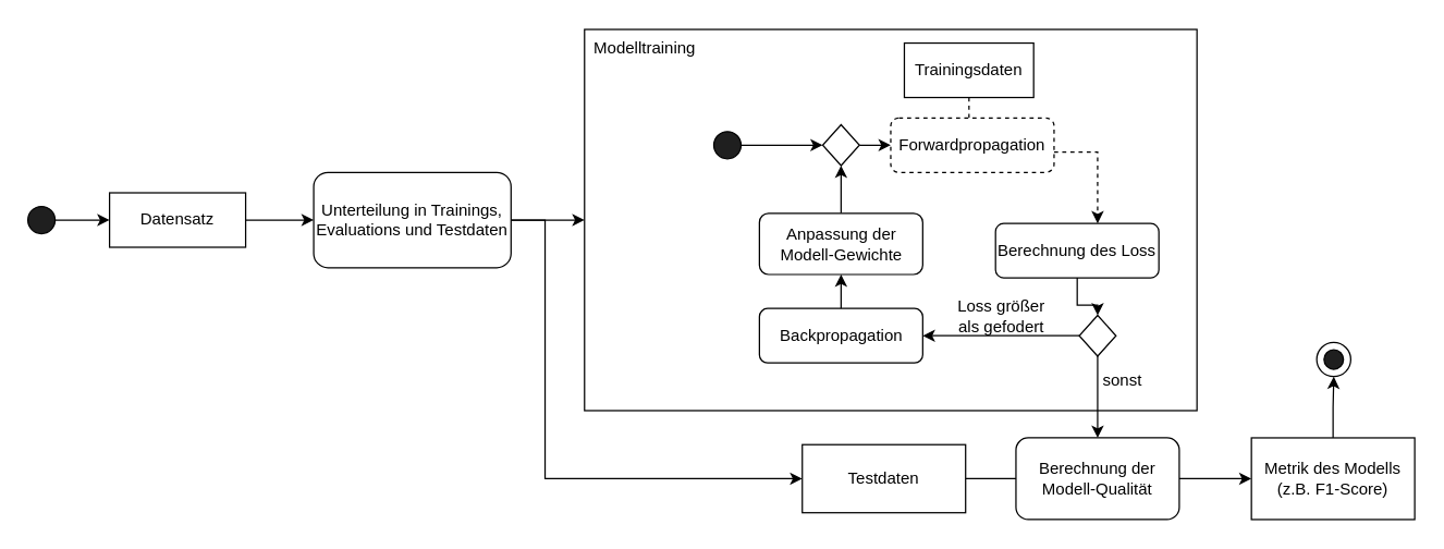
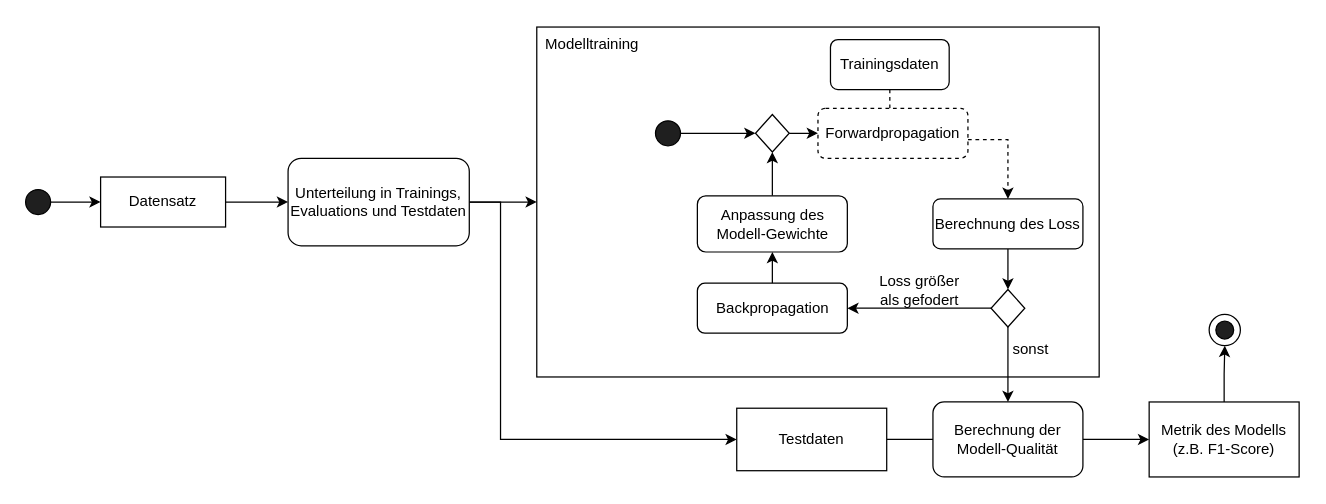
  <mxCell id="0" />
  <mxCell id="1" parent="0" />
  <mxCell id="2" value="" style="rounded=0;whiteSpace=wrap;html=1;" vertex="1" parent="1"><mxGeometry x="429" y="21" width="450" height="280" as="geometry" /></mxCell>
  <mxCell id="3" style="edgeStyle=orthogonalEdgeStyle;rounded=0;orthogonalLoop=1;jettySize=auto;html=1;entryX=0;entryY=0.5;entryDx=0;entryDy=0;" edge="1" parent="1" source="4" target="7"><mxGeometry relative="1" as="geometry" /></mxCell>
  <mxCell id="4" value="" style="ellipse;whiteSpace=wrap;html=1;aspect=fixed;fillColor=#1F1F1F;" vertex="1" parent="1"><mxGeometry x="20" y="151" width="20" height="20" as="geometry" /></mxCell>
  <mxCell id="5" value="&lt;div&gt;Modelltraining&lt;/div&gt;" style="text;html=1;align=center;verticalAlign=middle;resizable=0;points=[];autosize=1;strokeColor=none;fillColor=none;" vertex="1" parent="1"><mxGeometry x="423" y="20" width="100" height="30" as="geometry" /></mxCell>
  <mxCell id="6" style="edgeStyle=orthogonalEdgeStyle;rounded=0;orthogonalLoop=1;jettySize=auto;html=1;entryX=0;entryY=0.5;entryDx=0;entryDy=0;" edge="1" parent="1" source="7" target="10"><mxGeometry relative="1" as="geometry" /></mxCell>
  <mxCell id="7" value="Datensatz" style="rounded=0;whiteSpace=wrap;html=1;" vertex="1" parent="1"><mxGeometry x="80" y="141" width="100" height="40" as="geometry" /></mxCell>
  <mxCell id="8" style="edgeStyle=orthogonalEdgeStyle;rounded=0;orthogonalLoop=1;jettySize=auto;html=1;entryX=0;entryY=0.5;entryDx=0;entryDy=0;" edge="1" parent="1" source="10" target="2"><mxGeometry relative="1" as="geometry" /></mxCell>
  <mxCell id="9" style="edgeStyle=orthogonalEdgeStyle;rounded=0;orthogonalLoop=1;jettySize=auto;html=1;entryX=0;entryY=0.5;entryDx=0;entryDy=0;" edge="1" parent="1" source="10" target="26"><mxGeometry relative="1" as="geometry"><Array as="points"><mxPoint x="400" y="161" /><mxPoint x="400" y="351" /></Array></mxGeometry></mxCell>
  <mxCell id="10" value="Unterteilung in Trainings, Evaluations und Testdaten" style="rounded=1;whiteSpace=wrap;html=1;" vertex="1" parent="1"><mxGeometry x="230" y="126" width="145" height="70" as="geometry" /></mxCell>
  <mxCell id="11" style="edgeStyle=orthogonalEdgeStyle;rounded=0;orthogonalLoop=1;jettySize=auto;html=1;entryX=0.5;entryY=0;entryDx=0;entryDy=0;endArrow=none;endFill=0;dashed=1;" edge="1" parent="1" source="12" target="14"><mxGeometry relative="1" as="geometry" /></mxCell>
- <mxCell id="12" value="Trainingsdaten" style="rounded=0;whiteSpace=wrap;html=1;" vertex="1" parent="1"><mxGeometry x="664" y="31" width="95" height="40" as="geometry" /></mxCell>
+ <mxCell id="12" value="Trainingsdaten" style="whiteSpace=wrap;html=1;rounded=1;" vertex="1" parent="1"><mxGeometry x="664" y="31" width="95" height="40" as="geometry" /></mxCell>
  <mxCell id="13" style="edgeStyle=orthogonalEdgeStyle;rounded=0;orthogonalLoop=1;jettySize=auto;html=1;dashed=1;" edge="1" parent="1" source="14" target="18"><mxGeometry relative="1" as="geometry"><Array as="points"><mxPoint x="806" y="111" /></Array></mxGeometry></mxCell>
  <mxCell id="14" value="Forwardpropagation" style="rounded=1;whiteSpace=wrap;html=1;dashed=1;" vertex="1" parent="1"><mxGeometry x="654" y="86" width="120" height="40" as="geometry" /></mxCell>
  <mxCell id="15" style="edgeStyle=orthogonalEdgeStyle;rounded=0;orthogonalLoop=1;jettySize=auto;html=1;" edge="1" parent="1" source="16" target="28"><mxGeometry relative="1" as="geometry" /></mxCell>
  <mxCell id="16" value="Backpropagation" style="rounded=1;whiteSpace=wrap;html=1;" vertex="1" parent="1"><mxGeometry x="557.5" y="226" width="120" height="40" as="geometry" /></mxCell>
  <mxCell id="17" style="edgeStyle=orthogonalEdgeStyle;rounded=0;orthogonalLoop=1;jettySize=auto;html=1;" edge="1" parent="1" source="18" target="21"><mxGeometry relative="1" as="geometry" /></mxCell>
- <mxCell id="18" value="Berechnung des Loss" style="rounded=1;whiteSpace=wrap;html=1;" vertex="1" parent="1"><mxGeometry x="731" y="163.5" width="120" height="40" as="geometry" /></mxCell>
+ <mxCell id="18" value="Berechnung des Loss" style="rounded=1;whiteSpace=wrap;html=1;" vertex="1" parent="1"><mxGeometry x="746" y="158.5" width="120" height="40" as="geometry" /></mxCell>
  <mxCell id="19" style="edgeStyle=orthogonalEdgeStyle;rounded=0;orthogonalLoop=1;jettySize=auto;html=1;entryX=1;entryY=0.5;entryDx=0;entryDy=0;" edge="1" parent="1" source="21" target="16"><mxGeometry relative="1" as="geometry" /></mxCell>
  <mxCell id="20" style="edgeStyle=orthogonalEdgeStyle;rounded=0;orthogonalLoop=1;jettySize=auto;html=1;" edge="1" parent="1" source="21" target="24"><mxGeometry relative="1" as="geometry" /></mxCell>
  <mxCell id="21" value="" style="rhombus;whiteSpace=wrap;html=1;" vertex="1" parent="1"><mxGeometry x="792.5" y="231" width="27" height="30" as="geometry" /></mxCell>
  <mxCell id="22" value="&lt;div&gt;Loss größer&lt;/div&gt;&lt;div&gt;als gefodert&lt;/div&gt;" style="text;html=1;align=center;verticalAlign=middle;resizable=0;points=[];autosize=1;strokeColor=none;fillColor=none;" vertex="1" parent="1"><mxGeometry x="689.5" y="212" width="90" height="40" as="geometry" /></mxCell>
  <mxCell id="23" style="edgeStyle=orthogonalEdgeStyle;rounded=0;orthogonalLoop=1;jettySize=auto;html=1;" edge="1" parent="1" source="24" target="31"><mxGeometry relative="1" as="geometry" /></mxCell>
  <mxCell id="24" value="Berechnung der Modell-Qualität" style="rounded=1;whiteSpace=wrap;html=1;" vertex="1" parent="1"><mxGeometry x="746" y="321" width="120" height="60" as="geometry" /></mxCell>
  <mxCell id="25" style="edgeStyle=orthogonalEdgeStyle;rounded=0;orthogonalLoop=1;jettySize=auto;html=1;entryX=0;entryY=0.5;entryDx=0;entryDy=0;dashed=0;endArrow=none;endFill=0;" edge="1" parent="1" source="26" target="24"><mxGeometry relative="1" as="geometry" /></mxCell>
  <mxCell id="26" value="Testdaten" style="rounded=0;whiteSpace=wrap;html=1;" vertex="1" parent="1"><mxGeometry x="589" y="326" width="120" height="50" as="geometry" /></mxCell>
  <mxCell id="27" style="edgeStyle=orthogonalEdgeStyle;rounded=0;orthogonalLoop=1;jettySize=auto;html=1;entryX=0.5;entryY=1;entryDx=0;entryDy=0;" edge="1" parent="1" source="28" target="38"><mxGeometry relative="1" as="geometry" /></mxCell>
- <mxCell id="28" value="Anpassung der Modell-Gewichte" style="rounded=1;whiteSpace=wrap;html=1;" vertex="1" parent="1"><mxGeometry x="557.5" y="156" width="120" height="45" as="geometry" /></mxCell>
+ <mxCell id="28" value="Anpassung des Modell-Gewichte" style="rounded=1;whiteSpace=wrap;html=1;" vertex="1" parent="1"><mxGeometry x="557.5" y="156" width="120" height="45" as="geometry" /></mxCell>
  <mxCell id="29" value="sonst" style="text;html=1;align=center;verticalAlign=middle;resizable=0;points=[];autosize=1;strokeColor=none;fillColor=none;" vertex="1" parent="1"><mxGeometry x="799" y="264" width="50" height="30" as="geometry" /></mxCell>
  <mxCell id="30" style="edgeStyle=orthogonalEdgeStyle;rounded=0;orthogonalLoop=1;jettySize=auto;html=1;entryX=0.5;entryY=1;entryDx=0;entryDy=0;" edge="1" parent="1" source="31" target="35"><mxGeometry relative="1" as="geometry" /></mxCell>
  <mxCell id="31" value="Metrik des Modells (z.B. F1-Score)" style="rounded=0;whiteSpace=wrap;html=1;" vertex="1" parent="1"><mxGeometry x="919" y="321" width="120" height="60" as="geometry" /></mxCell>
  <mxCell id="32" style="edgeStyle=orthogonalEdgeStyle;rounded=0;orthogonalLoop=1;jettySize=auto;html=1;entryX=0;entryY=0.5;entryDx=0;entryDy=0;" edge="1" parent="1" source="33" target="38"><mxGeometry relative="1" as="geometry" /></mxCell>
  <mxCell id="33" value="" style="ellipse;whiteSpace=wrap;html=1;aspect=fixed;fillColor=#1F1F1F;" vertex="1" parent="1"><mxGeometry x="524" y="96" width="20" height="20" as="geometry" /></mxCell>
  <mxCell id="34" value="" style="group" vertex="1" connectable="0" parent="1"><mxGeometry x="967" y="251" width="25" height="25" as="geometry" /></mxCell>
  <mxCell id="35" value="" style="ellipse;whiteSpace=wrap;html=1;aspect=fixed;" vertex="1" parent="34"><mxGeometry width="25" height="25" as="geometry" /></mxCell>
  <mxCell id="36" value="" style="ellipse;whiteSpace=wrap;html=1;aspect=fixed;fillColor=#1F1F1F;" vertex="1" parent="34"><mxGeometry x="5.357" y="5.357" width="14.286" height="14.286" as="geometry" /></mxCell>
  <mxCell id="37" style="edgeStyle=orthogonalEdgeStyle;rounded=0;orthogonalLoop=1;jettySize=auto;html=1;entryX=0;entryY=0.5;entryDx=0;entryDy=0;" edge="1" parent="1" source="38" target="14"><mxGeometry relative="1" as="geometry" /></mxCell>
  <mxCell id="38" value="" style="rhombus;whiteSpace=wrap;html=1;" vertex="1" parent="1"><mxGeometry x="604" y="91" width="27" height="30" as="geometry" /></mxCell>
